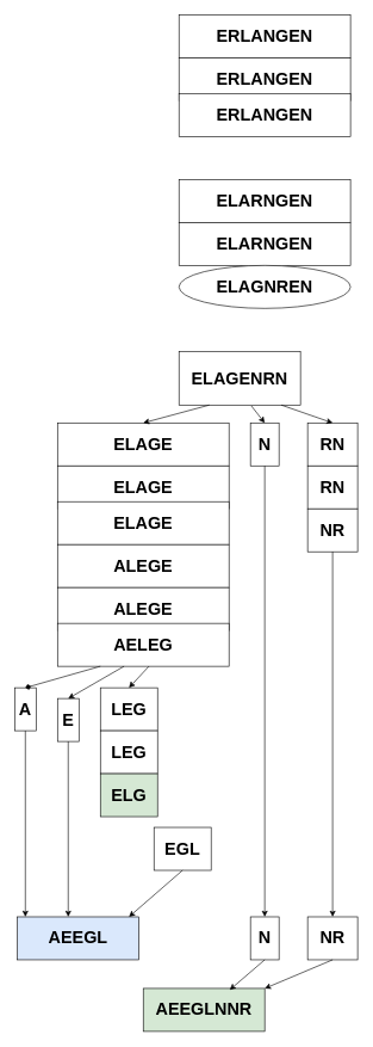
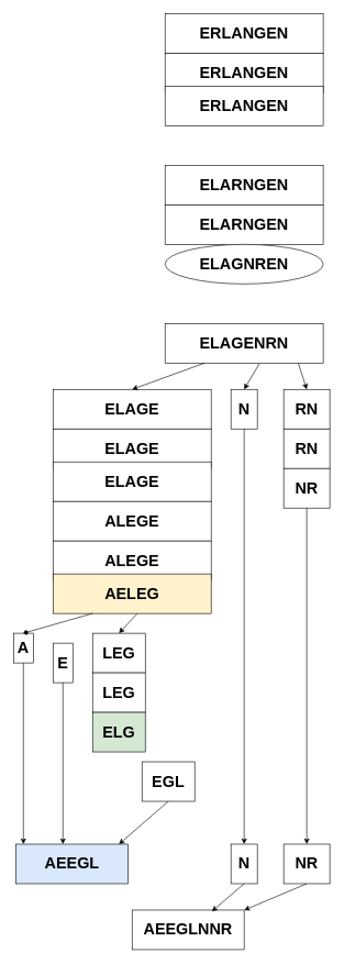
  <mxCell id="0" />
  <mxCell id="1" parent="0" />
  <mxCell id="2" value="&lt;font style=&quot;font-size: 24px&quot;&gt;&lt;b&gt;ERLANGEN&lt;/b&gt;&lt;/font&gt;" style="whiteSpace=wrap;html=1;" vertex="1" parent="1"><mxGeometry x="250" width="240" height="60" as="geometry" y="20" /></mxCell>
  <mxCell id="3" value="&lt;font style=&quot;font-size: 24px&quot;&gt;&lt;b&gt;ERLANGEN&lt;/b&gt;&lt;/font&gt;" style="whiteSpace=wrap;html=1;" vertex="1" parent="1"><mxGeometry x="250" y="80" width="240" height="60" as="geometry" /></mxCell>
  <mxCell id="4" value="&lt;font style=&quot;font-size: 24px&quot;&gt;&lt;b&gt;ERLANGEN&lt;/b&gt;&lt;/font&gt;" style="whiteSpace=wrap;html=1;" vertex="1" parent="1"><mxGeometry x="250" y="130" width="240" height="60" as="geometry" /></mxCell>
  <mxCell id="5" value="&lt;font style=&quot;font-size: 24px&quot;&gt;&lt;b&gt;ELARNGEN&lt;/b&gt;&lt;/font&gt;" style="whiteSpace=wrap;html=1;" vertex="1" parent="1"><mxGeometry x="250" y="250" width="240" height="60" as="geometry" /></mxCell>
  <mxCell id="6" value="&lt;font style=&quot;font-size: 24px&quot;&gt;&lt;b&gt;ELARNGEN&lt;/b&gt;&lt;/font&gt;" style="whiteSpace=wrap;html=1;" vertex="1" parent="1"><mxGeometry x="250" y="310" width="240" height="60" as="geometry" /></mxCell>
  <mxCell id="7" value="&lt;font style=&quot;font-size: 24px&quot;&gt;&lt;b&gt;ELAGNREN&lt;/b&gt;&lt;/font&gt;" style="ellipse;whiteSpace=wrap;html=1;" vertex="1" parent="1"><mxGeometry x="250" y="370" width="240" height="60" as="geometry" /></mxCell>
- <mxCell id="8" value="&lt;font style=&quot;font-size: 24px&quot;&gt;&lt;b&gt;ELAGENRN&lt;/b&gt;&lt;/font&gt;" style="whiteSpace=wrap;html=1;" vertex="1" parent="1"><mxGeometry x="250" y="490" width="170" height="75" as="geometry" /></mxCell>
+ <mxCell id="8" value="&lt;font style=&quot;font-size: 24px&quot;&gt;&lt;b&gt;ELAGENRN&lt;/b&gt;&lt;/font&gt;" style="whiteSpace=wrap;html=1;" vertex="1" parent="1"><mxGeometry x="250" y="490" width="240" height="60" as="geometry" /></mxCell>
  <mxCell id="9" value="&lt;font style=&quot;font-size: 24px&quot;&gt;&lt;b&gt;ELAGE&lt;/b&gt;&lt;/font&gt;" style="whiteSpace=wrap;html=1;" vertex="1" parent="1"><mxGeometry x="80" y="590" width="240" height="60" as="geometry" /></mxCell>
  <mxCell id="10" value="&lt;font style=&quot;font-size: 24px&quot;&gt;&lt;b&gt;RN&lt;/b&gt;&lt;/font&gt;" style="whiteSpace=wrap;html=1;" vertex="1" parent="1"><mxGeometry x="430" y="590" width="70" height="60" as="geometry" /></mxCell>
  <mxCell id="11" value="&lt;font style=&quot;font-size: 24px&quot;&gt;&lt;b&gt;N&lt;/b&gt;&lt;/font&gt;" style="whiteSpace=wrap;html=1;" vertex="1" parent="1"><mxGeometry x="350" y="590" width="40" height="60" as="geometry" /></mxCell>
  <mxCell id="12" value="&lt;font style=&quot;font-size: 24px&quot;&gt;&lt;b&gt;RN&lt;/b&gt;&lt;/font&gt;" style="whiteSpace=wrap;html=1;" vertex="1" parent="1"><mxGeometry x="430" y="650" width="70" height="60" as="geometry" /></mxCell>
  <mxCell id="13" value="&lt;font style=&quot;font-size: 24px&quot;&gt;&lt;b&gt;NR&lt;/b&gt;&lt;/font&gt;" style="whiteSpace=wrap;html=1;" vertex="1" parent="1"><mxGeometry x="430" y="710" width="70" height="60" as="geometry" /></mxCell>
  <mxCell id="14" value="&lt;font style=&quot;font-size: 24px&quot;&gt;&lt;b&gt;ELAGE&lt;/b&gt;&lt;/font&gt;" style="whiteSpace=wrap;html=1;" vertex="1" parent="1"><mxGeometry x="80" y="650" width="240" height="60" as="geometry" /></mxCell>
  <mxCell id="15" value="&lt;font style=&quot;font-size: 24px&quot;&gt;&lt;b&gt;ELAGE&lt;/b&gt;&lt;/font&gt;" style="whiteSpace=wrap;html=1;" vertex="1" parent="1"><mxGeometry x="80" y="700" width="240" height="60" as="geometry" /></mxCell>
  <mxCell id="16" value="&lt;font style=&quot;font-size: 24px&quot;&gt;&lt;b&gt;ALEGE&lt;/b&gt;&lt;/font&gt;" style="whiteSpace=wrap;html=1;" vertex="1" parent="1"><mxGeometry x="80" y="760" width="240" height="60" as="geometry" /></mxCell>
  <mxCell id="17" value="&lt;font style=&quot;font-size: 24px&quot;&gt;&lt;b&gt;ALEGE&lt;/b&gt;&lt;/font&gt;" style="whiteSpace=wrap;html=1;" vertex="1" parent="1"><mxGeometry x="80" y="820" width="240" height="60" as="geometry" /></mxCell>
- <mxCell id="18" value="&lt;font style=&quot;font-size: 24px&quot;&gt;&lt;b&gt;AELEG&lt;/b&gt;&lt;/font&gt;" style="whiteSpace=wrap;html=1;" vertex="1" parent="1"><mxGeometry x="80" y="870" width="240" height="60" as="geometry" /></mxCell>
- <mxCell id="19" value="&lt;font style=&quot;font-size: 24px&quot;&gt;&lt;b&gt;A&lt;/b&gt;&lt;/font&gt;" style="whiteSpace=wrap;html=1;" vertex="1" parent="1"><mxGeometry x="20" y="960" width="30" height="60" as="geometry" /></mxCell>
+ <mxCell id="18" value="&lt;font style=&quot;font-size: 24px&quot;&gt;&lt;b&gt;AELEG&lt;/b&gt;&lt;/font&gt;" style="whiteSpace=wrap;html=1;fillColor=#fff2cc;" vertex="1" parent="1"><mxGeometry x="80" y="870" width="240" height="60" as="geometry" /></mxCell>
+ <mxCell id="19" value="&lt;font style=&quot;font-size: 24px&quot;&gt;&lt;b&gt;A&lt;/b&gt;&lt;/font&gt;" style="whiteSpace=wrap;html=1;" vertex="1" parent="1"><mxGeometry x="20" y="960" width="30" height="45" as="geometry" /></mxCell>
  <mxCell id="20" value="&lt;font style=&quot;font-size: 24px&quot;&gt;&lt;b&gt;E&lt;/b&gt;&lt;/font&gt;" style="whiteSpace=wrap;html=1;" vertex="1" parent="1"><mxGeometry x="80" y="975" width="30" height="60" as="geometry" /></mxCell>
  <mxCell id="21" value="&lt;font style=&quot;font-size: 24px&quot;&gt;&lt;b&gt;LEG&lt;/b&gt;&lt;/font&gt;" style="whiteSpace=wrap;html=1;" vertex="1" parent="1"><mxGeometry x="140" y="960" width="80" height="60" as="geometry" /></mxCell>
  <mxCell id="22" value="&lt;font style=&quot;font-size: 24px&quot;&gt;&lt;b&gt;LEG&lt;/b&gt;&lt;/font&gt;" style="whiteSpace=wrap;html=1;" vertex="1" parent="1"><mxGeometry x="140" y="1020" width="80" height="60" as="geometry" /></mxCell>
  <mxCell id="23" value="&lt;font style=&quot;font-size: 24px&quot;&gt;&lt;b&gt;ELG&lt;/b&gt;&lt;/font&gt;" style="whiteSpace=wrap;html=1;fillColor=#d5e8d4;" vertex="1" parent="1"><mxGeometry x="140" y="1080" width="80" height="60" as="geometry" /></mxCell>
  <mxCell id="24" value="&lt;font style=&quot;font-size: 24px&quot;&gt;&lt;b&gt;EGL&lt;/b&gt;&lt;/font&gt;" style="whiteSpace=wrap;html=1;" vertex="1" parent="1"><mxGeometry x="215" y="1155" width="80" height="60" as="geometry" /></mxCell>
  <mxCell id="25" value="" style="endArrow=classic;html=1;exitX=0.5;exitY=1;exitDx=0;exitDy=0;entryX=0.5;entryY=0;entryDx=0;entryDy=0;" edge="1" parent="1" source="11" target="31"><mxGeometry width="50" height="50" relative="1" as="geometry"><mxPoint x="380" y="800" as="sourcePoint" /><mxPoint x="370" y="1210" as="targetPoint" /></mxGeometry></mxCell>
  <mxCell id="26" value="" style="endArrow=classic;html=1;exitX=0.5;exitY=1;exitDx=0;exitDy=0;entryX=0.5;entryY=0;entryDx=0;entryDy=0;" edge="1" parent="1" source="13" target="32"><mxGeometry width="50" height="50" relative="1" as="geometry"><mxPoint x="440" y="970" as="sourcePoint" /><mxPoint x="450" y="1240" as="targetPoint" /></mxGeometry></mxCell>
  <mxCell id="27" value="" style="endArrow=classic;html=1;exitX=0.5;exitY=1;exitDx=0;exitDy=0;" edge="1" parent="1" source="20"><mxGeometry width="50" height="50" relative="1" as="geometry"><mxPoint x="280" y="1060" as="sourcePoint" /><mxPoint x="95" y="1280" as="targetPoint" /></mxGeometry></mxCell>
  <mxCell id="28" value="" style="endArrow=classic;html=1;exitX=0.5;exitY=1;exitDx=0;exitDy=0;" edge="1" parent="1" source="24"><mxGeometry width="50" height="50" relative="1" as="geometry"><mxPoint x="170" y="1250" as="sourcePoint" /><mxPoint x="180" y="1280" as="targetPoint" /></mxGeometry></mxCell>
  <mxCell id="29" value="" style="endArrow=classic;html=1;exitX=0.5;exitY=1;exitDx=0;exitDy=0;" edge="1" parent="1" source="19"><mxGeometry width="50" height="50" relative="1" as="geometry"><mxPoint x="-1" y="1100" as="sourcePoint" /><mxPoint x="35" y="1280" as="targetPoint" /></mxGeometry></mxCell>
  <mxCell id="30" value="&lt;font style=&quot;font-size: 24px&quot;&gt;&lt;b&gt;AEEGL&lt;/b&gt;&lt;/font&gt;" style="whiteSpace=wrap;html=1;fillColor=#dae8fc;" vertex="1" parent="1"><mxGeometry x="24" y="1280" width="170" height="60" as="geometry" /></mxCell>
  <mxCell id="31" value="&lt;font style=&quot;font-size: 24px&quot;&gt;&lt;b&gt;N&lt;/b&gt;&lt;/font&gt;" style="whiteSpace=wrap;html=1;" vertex="1" parent="1"><mxGeometry x="350" y="1280" width="40" height="60" as="geometry" /></mxCell>
  <mxCell id="32" value="&lt;font style=&quot;font-size: 24px&quot;&gt;&lt;b&gt;NR&lt;/b&gt;&lt;/font&gt;" style="whiteSpace=wrap;html=1;" vertex="1" parent="1"><mxGeometry x="430" y="1280" width="70" height="60" as="geometry" /></mxCell>
- <mxCell id="33" value="&lt;font style=&quot;font-size: 24px&quot;&gt;&lt;b&gt;AEEGLNNR&lt;/b&gt;&lt;/font&gt;" style="whiteSpace=wrap;html=1;fillColor=#d5e8d4;" vertex="1" parent="1"><mxGeometry x="200" y="1380" width="170" height="60" as="geometry" /></mxCell>
+ <mxCell id="33" value="&lt;font style=&quot;font-size: 24px&quot;&gt;&lt;b&gt;AEEGLNNR&lt;/b&gt;&lt;/font&gt;" style="whiteSpace=wrap;html=1;" vertex="1" parent="1"><mxGeometry x="200" y="1380" width="170" height="60" as="geometry" /></mxCell>
  <mxCell id="34" value="" style="endArrow=classic;html=1;exitX=0.5;exitY=1;exitDx=0;exitDy=0;entryX=0.712;entryY=0.033;entryDx=0;entryDy=0;entryPerimeter=0;" edge="1" parent="1" source="31" target="33"><mxGeometry width="50" height="50" relative="1" as="geometry"><mxPoint x="390" y="1360" as="sourcePoint" /><mxPoint x="523.5" y="1400" as="targetPoint" /></mxGeometry></mxCell>
  <mxCell id="35" value="" style="endArrow=classic;html=1;exitX=0.5;exitY=1;exitDx=0;exitDy=0;entryX=1;entryY=0;entryDx=0;entryDy=0;" edge="1" parent="1" source="32" target="33"><mxGeometry width="50" height="50" relative="1" as="geometry"><mxPoint x="129" y="1360" as="sourcePoint" /><mxPoint x="262.5" y="1400" as="targetPoint" /></mxGeometry></mxCell>
  <mxCell id="36" value="" style="endArrow=classic;html=1;entryX=0.5;entryY=0;entryDx=0;entryDy=0;exitX=0.596;exitY=1.017;exitDx=0;exitDy=0;exitPerimeter=0;" edge="1" parent="1" source="8" target="11"><mxGeometry width="50" height="50" relative="1" as="geometry"><mxPoint x="120" y="550" as="sourcePoint" /><mxPoint x="170" y="500" as="targetPoint" /></mxGeometry></mxCell>
  <mxCell id="37" value="" style="endArrow=classic;html=1;entryX=0.5;entryY=0;entryDx=0;entryDy=0;exitX=0.25;exitY=1;exitDx=0;exitDy=0;" edge="1" parent="1" source="8" target="9"><mxGeometry width="50" height="50" relative="1" as="geometry"><mxPoint x="403.04" y="561.02" as="sourcePoint" /><mxPoint x="380" y="600" as="targetPoint" /></mxGeometry></mxCell>
  <mxCell id="38" value="" style="endArrow=classic;html=1;entryX=0.5;entryY=0;entryDx=0;entryDy=0;exitX=0.842;exitY=1;exitDx=0;exitDy=0;exitPerimeter=0;" edge="1" parent="1" source="8" target="10"><mxGeometry width="50" height="50" relative="1" as="geometry"><mxPoint x="413.04" y="571.02" as="sourcePoint" /><mxPoint x="390" y="610" as="targetPoint" /></mxGeometry></mxCell>
  <mxCell id="39" value="" style="endArrow=diamond;html=1;entryX=0.5;entryY=0;entryDx=0;entryDy=0;exitX=0.25;exitY=1;exitDx=0;exitDy=0;" edge="1" parent="1" source="18" target="19"><mxGeometry width="50" height="50" relative="1" as="geometry"><mxPoint x="423.04" y="581.02" as="sourcePoint" /><mxPoint x="400" y="620" as="targetPoint" /></mxGeometry></mxCell>
  <mxCell id="40" value="" style="endArrow=classic;html=1;entryX=0.5;entryY=0;entryDx=0;entryDy=0;exitX=0.533;exitY=1;exitDx=0;exitDy=0;exitPerimeter=0;" edge="1" parent="1" source="18" target="21"><mxGeometry width="50" height="50" relative="1" as="geometry"><mxPoint x="273.04" y="960" as="sourcePoint" /><mxPoint x="250" y="998.98" as="targetPoint" /></mxGeometry></mxCell>
- <mxCell id="41" value="" style="endArrow=classic;html=1;entryX=0.5;entryY=0;entryDx=0;entryDy=0;exitX=0.388;exitY=1;exitDx=0;exitDy=0;exitPerimeter=0;" edge="1" parent="1" source="18" target="20"><mxGeometry width="50" height="50" relative="1" as="geometry"><mxPoint x="443.04" y="601.02" as="sourcePoint" /><mxPoint x="420" y="640" as="targetPoint" /></mxGeometry></mxCell>
